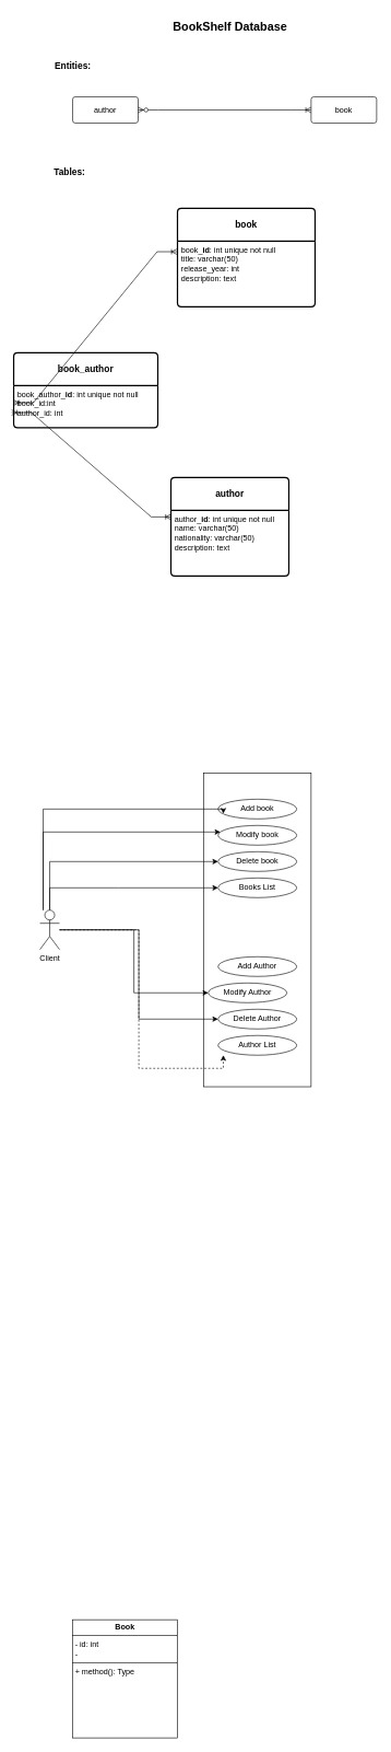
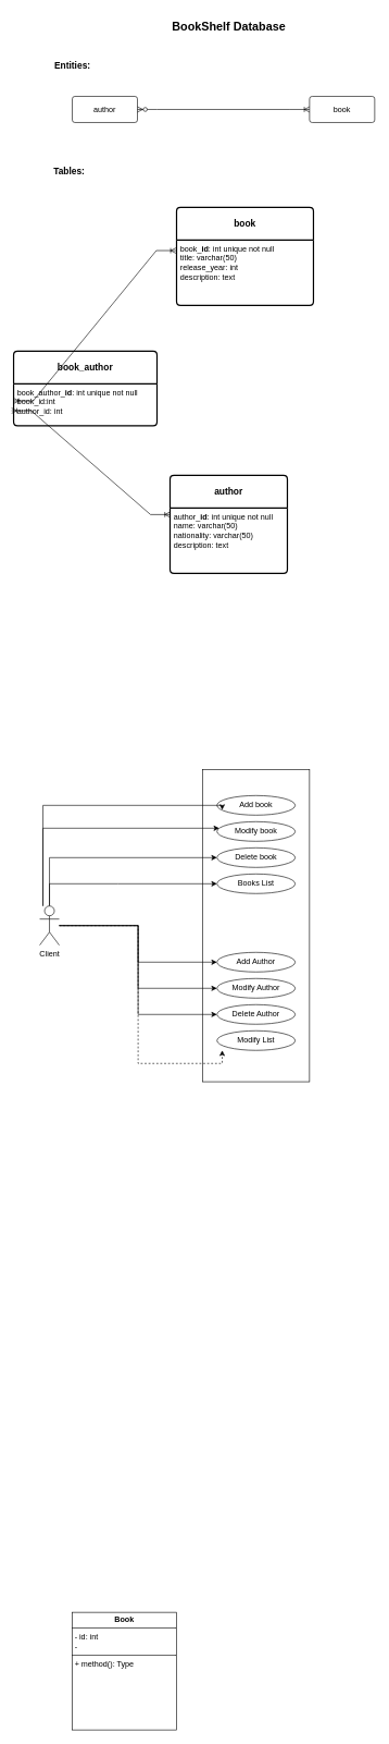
  <mxCell id="0" />
  <mxCell id="1" parent="0" />
  <mxCell id="2" value="&lt;span style=&quot;color: rgba(0, 0, 0, 0); font-family: monospace; font-size: 0px; text-align: start; text-wrap-mode: nowrap;&quot;&gt;%3CmxGraphModel%3E%3Croot%3E%3CmxCell%20id%3D%220%22%2F%3E%3CmxCell%20id%3D%221%22%20parent%3D%220%22%2F%3E%3CmxCell%20id%3D%222%22%20value%3D%22%22%20style%3D%22ellipse%3BwhiteSpace%3Dwrap%3Bhtml%3D1%3B%22%20vertex%3D%221%22%20parent%3D%221%22%3E%3CmxGeometry%20x%3D%22332%22%20y%3D%22130%22%20width%3D%22120%22%20height%3D%2230%22%20as%3D%22geometry%22%2F%3E%3C%2FmxCell%3E%3C%2Froot%3E%3C%2FmxGraphModel%3E&lt;/span&gt;" style="rounded=0;whiteSpace=wrap;html=1;" vertex="1" parent="1"><mxGeometry x="310" y="1177" width="164" height="478" as="geometry" /></mxCell>
  <mxCell id="3" value="Add book" style="ellipse;whiteSpace=wrap;html=1;" vertex="1" parent="1"><mxGeometry x="332" y="1217" width="120" height="30" as="geometry" /></mxCell>
  <mxCell id="4" value="Modify book" style="ellipse;whiteSpace=wrap;html=1;" vertex="1" parent="1"><mxGeometry x="332" y="1257" width="120" height="30" as="geometry" /></mxCell>
  <mxCell id="5" value="Delete book" style="ellipse;whiteSpace=wrap;html=1;" vertex="1" parent="1"><mxGeometry x="332" y="1297" width="120" height="30" as="geometry" /></mxCell>
  <mxCell id="6" value="Books List" style="ellipse;whiteSpace=wrap;html=1;" vertex="1" parent="1"><mxGeometry x="332" y="1337" width="120" height="30" as="geometry" /></mxCell>
- <mxCell id="7" value="Modify Author" style="ellipse;whiteSpace=wrap;html=1;" vertex="1" parent="1"><mxGeometry x="317" y="1497" width="120" height="30" as="geometry" /></mxCell>
+ <mxCell id="7" value="Modify Author" style="ellipse;whiteSpace=wrap;html=1;" vertex="1" parent="1"><mxGeometry x="332" y="1497" width="120" height="30" as="geometry" /></mxCell>
  <mxCell id="8" value="Add Author" style="ellipse;whiteSpace=wrap;html=1;" vertex="1" parent="1"><mxGeometry x="332" y="1457" width="120" height="30" as="geometry" /></mxCell>
  <mxCell id="9" value="Delete Author" style="ellipse;whiteSpace=wrap;html=1;" vertex="1" parent="1"><mxGeometry x="332" y="1537" width="120" height="30" as="geometry" /></mxCell>
- <mxCell id="10" value="Author List" style="ellipse;whiteSpace=wrap;html=1;" vertex="1" parent="1"><mxGeometry x="332" y="1577" width="120" height="30" as="geometry" /></mxCell>
+ <mxCell id="10" value="Modify List" style="ellipse;whiteSpace=wrap;html=1;" vertex="1" parent="1"><mxGeometry x="332" y="1577" width="120" height="30" as="geometry" /></mxCell>
  <mxCell id="11" value="" style="edgeStyle=orthogonalEdgeStyle;rounded=0;orthogonalLoop=1;jettySize=auto;html=1;" edge="1" parent="1" source="17" target="4"><mxGeometry relative="1" as="geometry"><Array as="points"><mxPoint x="65" y="1267" /></Array></mxGeometry></mxCell>
  <mxCell id="12" style="edgeStyle=orthogonalEdgeStyle;rounded=0;orthogonalLoop=1;jettySize=auto;html=1;entryX=0;entryY=0.5;entryDx=0;entryDy=0;" edge="1" parent="1" source="17" target="6"><mxGeometry relative="1" as="geometry"><Array as="points"><mxPoint x="180" y="1352" /><mxPoint x="180" y="1352" /></Array></mxGeometry></mxCell>
  <mxCell id="13" style="edgeStyle=orthogonalEdgeStyle;rounded=0;orthogonalLoop=1;jettySize=auto;html=1;entryX=0;entryY=0.5;entryDx=0;entryDy=0;" edge="1" parent="1" source="17" target="5"><mxGeometry relative="1" as="geometry"><Array as="points"><mxPoint x="75" y="1312" /></Array></mxGeometry></mxCell>
  <mxCell id="14" style="edgeStyle=orthogonalEdgeStyle;rounded=0;orthogonalLoop=1;jettySize=auto;html=1;entryX=0;entryY=0.5;entryDx=0;entryDy=0;" edge="1" parent="1" source="17" target="9"><mxGeometry relative="1" as="geometry" /></mxCell>
  <mxCell id="15" style="edgeStyle=orthogonalEdgeStyle;rounded=0;orthogonalLoop=1;jettySize=auto;html=1;entryX=0;entryY=0.5;entryDx=0;entryDy=0;" edge="1" parent="1" source="17" target="7"><mxGeometry relative="1" as="geometry" /></mxCell>
+ <mxCell id="16" style="edgeStyle=orthogonalEdgeStyle;rounded=0;orthogonalLoop=1;jettySize=auto;html=1;entryX=0;entryY=0.5;entryDx=0;entryDy=0;" edge="1" parent="1" source="17" target="8"><mxGeometry relative="1" as="geometry" /></mxCell>
  <mxCell id="17" value="Client" style="shape=umlActor;verticalLabelPosition=bottom;verticalAlign=top;html=1;outlineConnect=0;" vertex="1" parent="1"><mxGeometry x="60" y="1386" width="30" height="60" as="geometry" /></mxCell>
  <mxCell id="18" style="edgeStyle=orthogonalEdgeStyle;rounded=0;orthogonalLoop=1;jettySize=auto;html=1;entryX=0.067;entryY=0.733;entryDx=0;entryDy=0;entryPerimeter=0;" edge="1" parent="1" source="17" target="3"><mxGeometry relative="1" as="geometry"><Array as="points"><mxPoint x="65" y="1232" /><mxPoint x="340" y="1232" /></Array></mxGeometry></mxCell>
  <mxCell id="19" style="edgeStyle=orthogonalEdgeStyle;rounded=0;orthogonalLoop=1;jettySize=auto;html=1;entryX=0.067;entryY=1;entryDx=0;entryDy=0;entryPerimeter=0;dashed=1;" edge="1" parent="1" source="17" target="10"><mxGeometry relative="1" as="geometry" /></mxCell>
  <mxCell id="20" value="&lt;p style=&quot;margin:0px;margin-top:4px;text-align:center;&quot;&gt;&lt;b&gt;Book&lt;/b&gt;&lt;/p&gt;&lt;hr size=&quot;1&quot; style=&quot;border-style:solid;&quot;&gt;&lt;p style=&quot;margin:0px;margin-left:4px;&quot;&gt;- id: int&lt;/p&gt;&lt;p style=&quot;margin:0px;margin-left:4px;&quot;&gt;-&amp;nbsp;&lt;/p&gt;&lt;hr size=&quot;1&quot; style=&quot;border-style:solid;&quot;&gt;&lt;p style=&quot;margin:0px;margin-left:4px;&quot;&gt;+ method(): Type&lt;/p&gt;&lt;p style=&quot;margin:0px;margin-left:4px;&quot;&gt;&lt;br&gt;&lt;/p&gt;&lt;p style=&quot;margin:0px;margin-left:4px;&quot;&gt;&lt;br&gt;&lt;/p&gt;" style="verticalAlign=top;align=left;overflow=fill;html=1;whiteSpace=wrap;" vertex="1" parent="1"><mxGeometry x="110" y="2467" width="160" height="180" as="geometry" /></mxCell>
  <mxCell id="21" value="book" style="rounded=1;arcSize=10;whiteSpace=wrap;html=1;align=center;" vertex="1" parent="1"><mxGeometry x="474" y="147" width="100" height="40" as="geometry" /></mxCell>
  <mxCell id="22" value="author" style="rounded=1;arcSize=10;whiteSpace=wrap;html=1;align=center;" vertex="1" parent="1"><mxGeometry x="110" y="147" width="100" height="40" as="geometry" /></mxCell>
  <mxCell id="23" value="" style="edgeStyle=entityRelationEdgeStyle;fontSize=12;html=1;endArrow=ERoneToMany;startArrow=ERzeroToMany;rounded=0;exitX=1;exitY=0.5;exitDx=0;exitDy=0;entryX=0;entryY=0.5;entryDx=0;entryDy=0;" edge="1" parent="1" source="22" target="21"><mxGeometry width="100" height="100" relative="1" as="geometry"><mxPoint x="340" y="887" as="sourcePoint" /><mxPoint x="440" y="787" as="targetPoint" /></mxGeometry></mxCell>
  <mxCell id="24" value="&lt;b&gt;&lt;font style=&quot;font-size: 18px;&quot;&gt;BookShelf Database&lt;/font&gt;&lt;/b&gt;" style="text;html=1;align=center;verticalAlign=middle;resizable=0;points=[];autosize=1;strokeColor=none;fillColor=none;" vertex="1" parent="1"><mxGeometry x="250" y="20" width="200" height="40" as="geometry" /></mxCell>
  <mxCell id="25" value="&lt;b&gt;&lt;font style=&quot;font-size: 14px;&quot;&gt;Entities:&lt;/font&gt;&lt;/b&gt;" style="text;html=1;align=center;verticalAlign=middle;resizable=0;points=[];autosize=1;strokeColor=none;fillColor=none;" vertex="1" parent="1"><mxGeometry x="70" y="85" width="80" height="30" as="geometry" /></mxCell>
  <mxCell id="26" value="&lt;b&gt;&lt;font style=&quot;font-size: 14px;&quot;&gt;Tables:&lt;/font&gt;&lt;/b&gt;" style="text;html=1;align=center;verticalAlign=middle;resizable=0;points=[];autosize=1;strokeColor=none;fillColor=none;" vertex="1" parent="1"><mxGeometry x="70" y="247" width="70" height="30" as="geometry" /></mxCell>
  <mxCell id="27" value="&lt;b&gt;book&lt;/b&gt;" style="swimlane;childLayout=stackLayout;horizontal=1;startSize=50;horizontalStack=0;rounded=1;fontSize=14;fontStyle=0;strokeWidth=2;resizeParent=0;resizeLast=1;shadow=0;dashed=0;align=center;arcSize=4;whiteSpace=wrap;html=1;" vertex="1" parent="1"><mxGeometry x="270" y="317" width="210" height="150" as="geometry" /></mxCell>
  <mxCell id="28" value="book_&lt;b&gt;id&lt;/b&gt;: int unique not null&lt;div&gt;&lt;div&gt;title: varchar(50)&lt;/div&gt;&lt;div&gt;&lt;span style=&quot;background-color: transparent; color: light-dark(rgb(0, 0, 0), rgb(255, 255, 255));&quot;&gt;release_year: int&lt;/span&gt;&lt;/div&gt;&lt;div&gt;&lt;span style=&quot;background-color: transparent; color: light-dark(rgb(0, 0, 0), rgb(255, 255, 255));&quot;&gt;description: text&lt;/span&gt;&lt;/div&gt;&lt;/div&gt;&lt;div&gt;&lt;br&gt;&lt;/div&gt;" style="align=left;strokeColor=none;fillColor=none;spacingLeft=4;spacingRight=4;fontSize=12;verticalAlign=top;resizable=0;rotatable=0;part=1;html=1;whiteSpace=wrap;" vertex="1" parent="27"><mxGeometry y="50" width="210" height="100" as="geometry" /></mxCell>
  <mxCell id="29" value="&lt;b&gt;author&lt;/b&gt;" style="swimlane;childLayout=stackLayout;horizontal=1;startSize=50;horizontalStack=0;rounded=1;fontSize=14;fontStyle=0;strokeWidth=2;resizeParent=0;resizeLast=1;shadow=0;dashed=0;align=center;arcSize=4;whiteSpace=wrap;html=1;" vertex="1" parent="1"><mxGeometry x="260" y="727" width="180" height="150" as="geometry" /></mxCell>
  <mxCell id="30" value="author_&lt;b&gt;id&lt;/b&gt;: int unique not null&lt;div&gt;name: varchar(50)&lt;/div&gt;&lt;div&gt;nationality: varchar(50)&lt;/div&gt;&lt;div&gt;description: text&lt;/div&gt;&lt;div&gt;&lt;br&gt;&lt;/div&gt;" style="align=left;strokeColor=none;fillColor=none;spacingLeft=4;spacingRight=4;fontSize=12;verticalAlign=top;resizable=0;rotatable=0;part=1;html=1;whiteSpace=wrap;" vertex="1" parent="29"><mxGeometry y="50" width="180" height="100" as="geometry" /></mxCell>
  <mxCell id="31" value="&lt;b&gt;book_author&lt;/b&gt;" style="swimlane;childLayout=stackLayout;horizontal=1;startSize=50;horizontalStack=0;rounded=1;fontSize=14;fontStyle=0;strokeWidth=2;resizeParent=0;resizeLast=1;shadow=0;dashed=0;align=center;arcSize=4;whiteSpace=wrap;html=1;" vertex="1" parent="1"><mxGeometry x="20" y="537" width="220" height="114" as="geometry" /></mxCell>
  <mxCell id="32" value="book_author_&lt;b&gt;id&lt;/b&gt;: int unique not null&lt;div&gt;book_id:int&amp;nbsp;&lt;/div&gt;&lt;div&gt;author_id: int&lt;/div&gt;" style="align=left;strokeColor=none;fillColor=none;spacingLeft=4;spacingRight=4;fontSize=12;verticalAlign=top;resizable=0;rotatable=0;part=1;html=1;whiteSpace=wrap;" vertex="1" parent="31"><mxGeometry y="50" width="220" height="64" as="geometry" /></mxCell>
  <mxCell id="33" value="" style="edgeStyle=entityRelationEdgeStyle;fontSize=12;html=1;endArrow=ERoneToMany;startArrow=ERoneToMany;rounded=0;entryX=-0.005;entryY=0.16;entryDx=0;entryDy=0;entryPerimeter=0;exitX=0;exitY=0.406;exitDx=0;exitDy=0;exitPerimeter=0;" edge="1" parent="1" source="32" target="28"><mxGeometry width="100" height="100" relative="1" as="geometry"><mxPoint x="10" y="447" as="sourcePoint" /><mxPoint x="110" y="347" as="targetPoint" /></mxGeometry></mxCell>
  <mxCell id="34" value="" style="edgeStyle=entityRelationEdgeStyle;fontSize=12;html=1;endArrow=ERoneToMany;startArrow=ERoneToMany;rounded=0;exitX=-0.014;exitY=0.641;exitDx=0;exitDy=0;entryX=0;entryY=0.1;entryDx=0;entryDy=0;entryPerimeter=0;exitPerimeter=0;" edge="1" parent="1" source="32" target="30"><mxGeometry width="100" height="100" relative="1" as="geometry"><mxPoint x="410" y="427" as="sourcePoint" /><mxPoint x="510" y="327" as="targetPoint" /></mxGeometry></mxCell>
